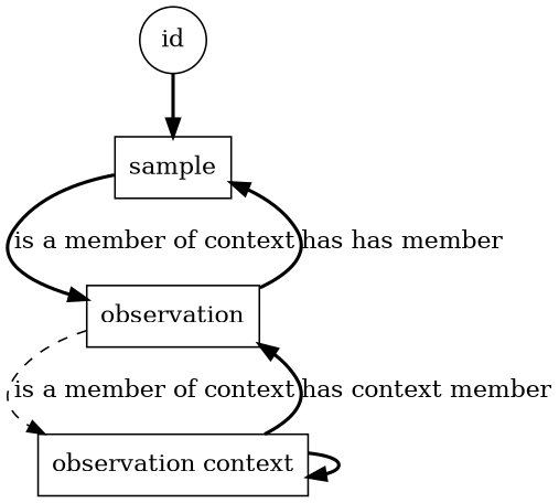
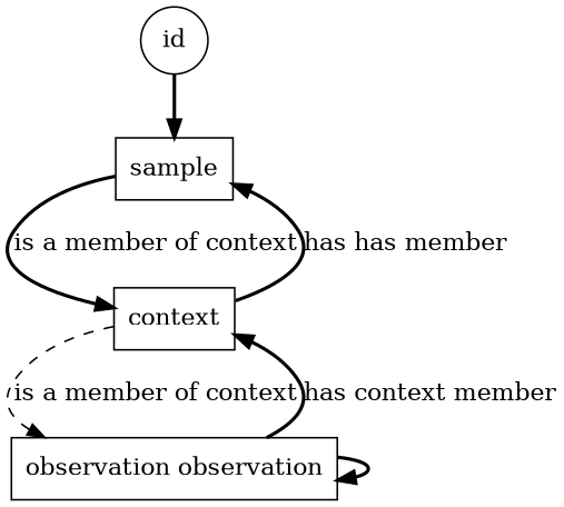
  digraph {
    node [shape=box]
    edge [style=bold]
    sample
-   observation
-   "observation context"
+   observation [label=context]
+   "observation context" [label="observation observation"]
    id [shape=circle]
    sample -> observation [label="is a member of context" splines=ortho]
    observation -> sample [label="has has member"]
    observation -> "observation context" [label="is a member of context" style=dashed]
    "observation context" -> observation [label="has context member"]
    "observation context" -> "observation context"
    id -> sample
  }
